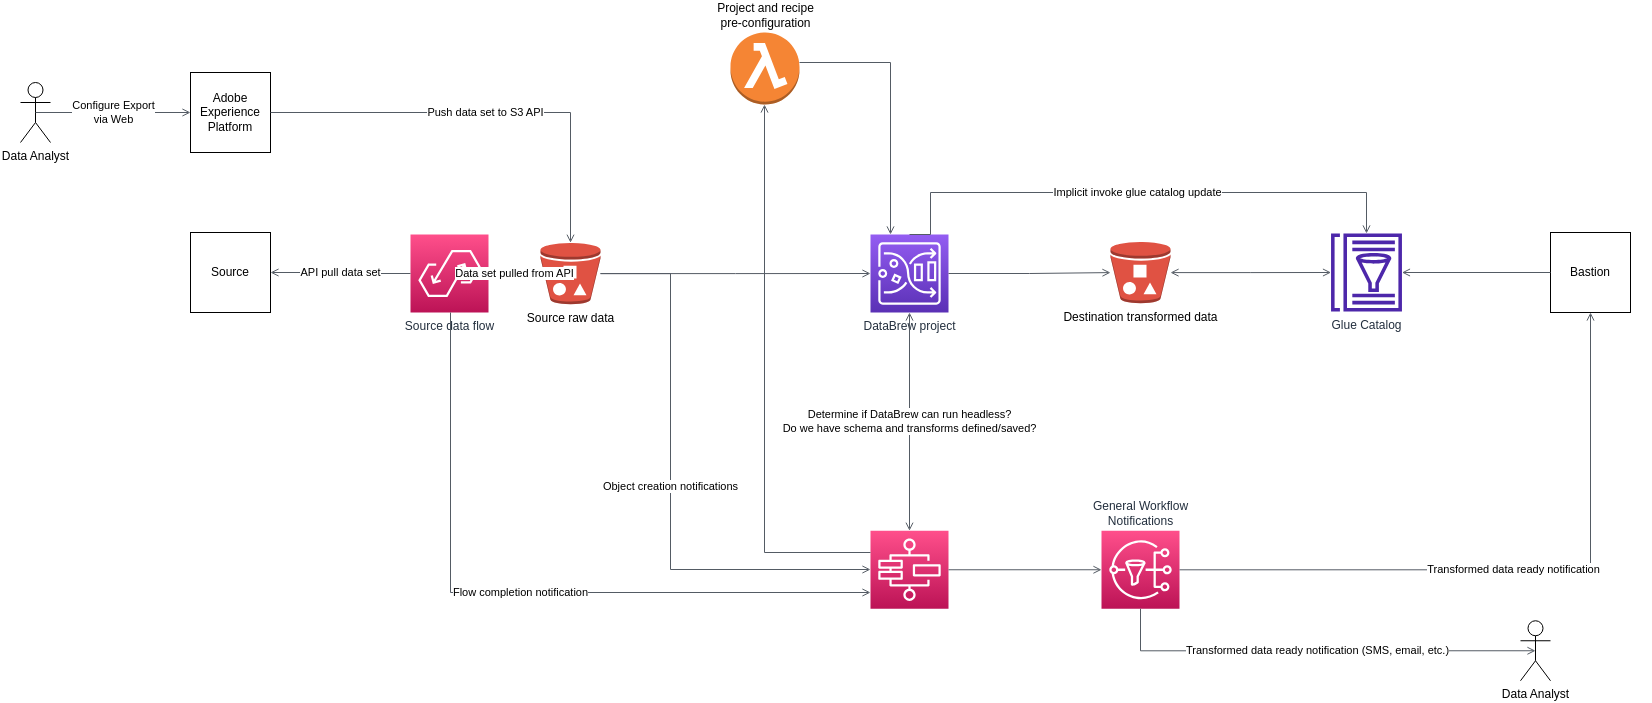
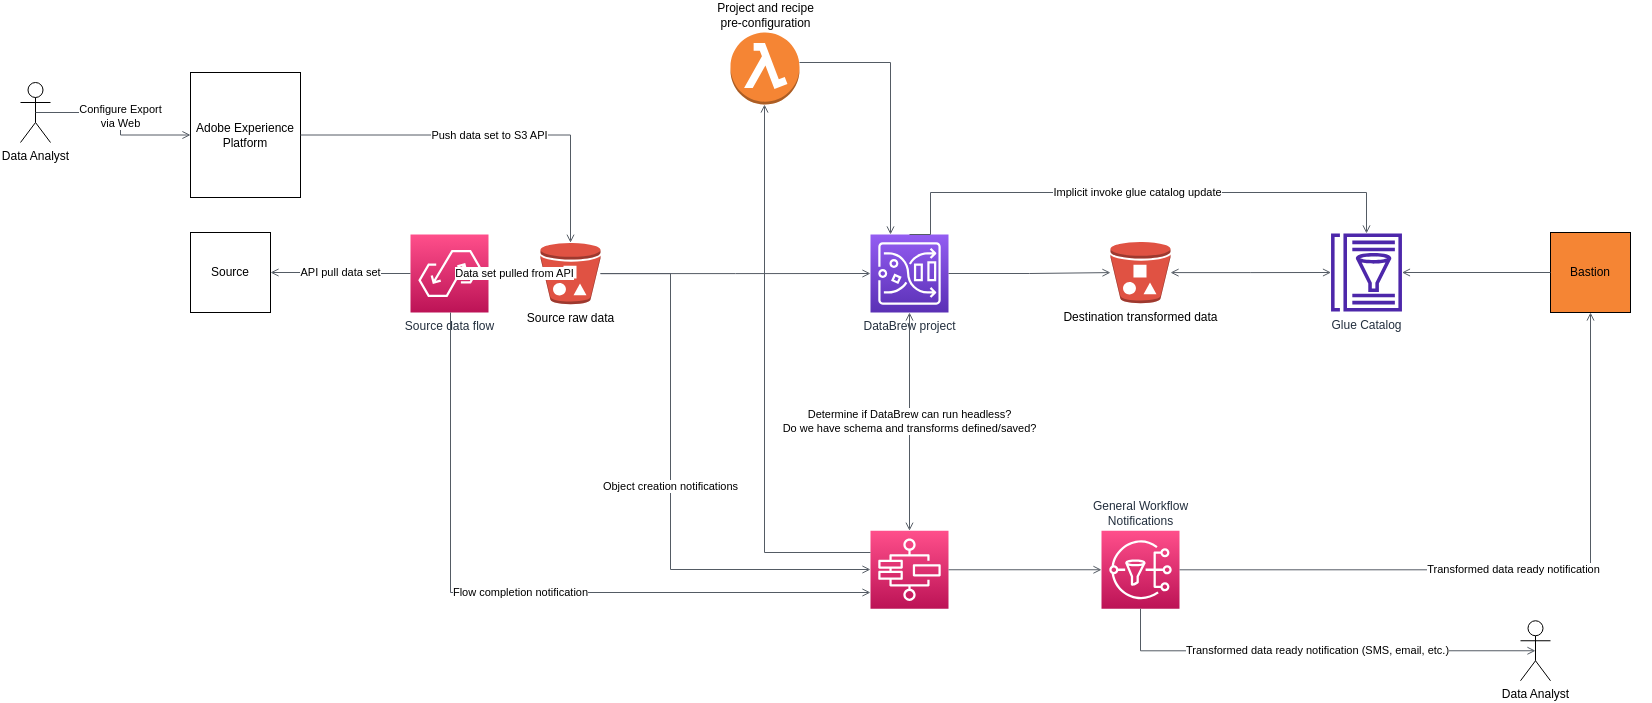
  <mxCell id="0" />
  <mxCell id="1" parent="0" />
  <mxCell id="2" value="Source data flow" style="sketch=0;points=[[0,0,0],[0.25,0,0],[0.5,0,0],[0.75,0,0],[1,0,0],[0,1,0],[0.25,1,0],[0.5,1,0],[0.75,1,0],[1,1,0],[0,0.25,0],[0,0.5,0],[0,0.75,0],[1,0.25,0],[1,0.5,0],[1,0.75,0]];outlineConnect=0;fontColor=#232F3E;gradientColor=#FF4F8B;gradientDirection=north;fillColor=#BC1356;strokeColor=#ffffff;dashed=0;verticalLabelPosition=bottom;verticalAlign=top;align=center;html=1;fontSize=12;fontStyle=0;aspect=fixed;shape=mxgraph.aws4.resourceIcon;resIcon=mxgraph.aws4.appflow;" vertex="1" parent="1"><mxGeometry x="410" y="222" width="78" height="78" as="geometry" /></mxCell>
  <mxCell id="3" value="Source" style="whiteSpace=wrap;html=1;aspect=fixed;" vertex="1" parent="1"><mxGeometry x="190" y="220" width="80" height="80" as="geometry" /></mxCell>
  <mxCell id="4" value="API pull data set" style="edgeStyle=orthogonalEdgeStyle;html=1;endArrow=open;elbow=vertical;startArrow=none;endFill=0;strokeColor=#545B64;rounded=0;" edge="1" parent="1" source="2" target="3"><mxGeometry width="100" relative="1" as="geometry"><mxPoint x="730" y="390" as="sourcePoint" /><mxPoint x="830" y="390" as="targetPoint" /></mxGeometry></mxCell>
  <mxCell id="5" value="Source raw data" style="outlineConnect=0;dashed=0;verticalLabelPosition=bottom;verticalAlign=top;align=center;html=1;shape=mxgraph.aws3.bucket_with_objects;fillColor=#E05243;gradientColor=none;" vertex="1" parent="1"><mxGeometry x="540" y="230.25" width="60" height="61.5" as="geometry" /></mxCell>
  <mxCell id="6" value="Data set pulled from API" style="edgeStyle=orthogonalEdgeStyle;html=1;endArrow=open;elbow=vertical;startArrow=none;endFill=0;strokeColor=#545B64;rounded=0;" edge="1" parent="1" source="2" target="5"><mxGeometry width="100" relative="1" as="geometry"><mxPoint x="660" y="390" as="sourcePoint" /><mxPoint x="760" y="390" as="targetPoint" /></mxGeometry></mxCell>
- <mxCell id="7" value="Adobe Experience Platform" style="whiteSpace=wrap;html=1;aspect=fixed;" vertex="1" parent="1"><mxGeometry x="190" y="60" width="80" height="80" as="geometry" /></mxCell>
+ <mxCell id="7" value="Adobe Experience Platform" style="whiteSpace=wrap;html=1;aspect=fixed;" vertex="1" parent="1"><mxGeometry x="190" y="60" width="110" height="125" as="geometry" /></mxCell>
  <mxCell id="8" value="Push data set to S3 API" style="edgeStyle=orthogonalEdgeStyle;html=1;endArrow=open;elbow=vertical;startArrow=none;endFill=0;strokeColor=#545B64;rounded=0;" edge="1" parent="1" source="7" target="5"><mxGeometry width="100" relative="1" as="geometry"><mxPoint x="720" y="370" as="sourcePoint" /><mxPoint x="820" y="370" as="targetPoint" /></mxGeometry></mxCell>
  <mxCell id="9" value="Data Analyst" style="shape=umlActor;verticalLabelPosition=bottom;verticalAlign=top;html=1;outlineConnect=0;" vertex="1" parent="1"><mxGeometry x="20" y="70" width="30" height="60" as="geometry" /></mxCell>
  <mxCell id="10" value="Configure Export&lt;br&gt;via Web" style="edgeStyle=orthogonalEdgeStyle;html=1;endArrow=open;elbow=vertical;startArrow=none;endFill=0;strokeColor=#545B64;rounded=0;exitX=0.5;exitY=0.5;exitDx=0;exitDy=0;exitPerimeter=0;" edge="1" parent="1" source="9" target="7"><mxGeometry width="100" relative="1" as="geometry"><mxPoint x="470" y="360" as="sourcePoint" /><mxPoint x="570" y="360" as="targetPoint" /></mxGeometry></mxCell>
  <mxCell id="11" value="DataBrew project" style="sketch=0;points=[[0,0,0],[0.25,0,0],[0.5,0,0],[0.75,0,0],[1,0,0],[0,1,0],[0.25,1,0],[0.5,1,0],[0.75,1,0],[1,1,0],[0,0.25,0],[0,0.5,0],[0,0.75,0],[1,0.25,0],[1,0.5,0],[1,0.75,0]];outlineConnect=0;fontColor=#232F3E;gradientColor=#945DF2;gradientDirection=north;fillColor=#5A30B5;strokeColor=#ffffff;dashed=0;verticalLabelPosition=bottom;verticalAlign=top;align=center;html=1;fontSize=12;fontStyle=0;aspect=fixed;shape=mxgraph.aws4.resourceIcon;resIcon=mxgraph.aws4.glue_databrew;" vertex="1" parent="1"><mxGeometry x="870" y="222" width="78" height="78" as="geometry" /></mxCell>
  <mxCell id="12" value="Destination transformed data" style="outlineConnect=0;dashed=0;verticalLabelPosition=bottom;verticalAlign=top;align=center;html=1;shape=mxgraph.aws3.bucket_with_objects;fillColor=#E05243;gradientColor=none;" vertex="1" parent="1"><mxGeometry x="1110" y="229.25" width="60" height="61.5" as="geometry" /></mxCell>
  <mxCell id="13" value="" style="edgeStyle=orthogonalEdgeStyle;html=1;endArrow=open;elbow=vertical;startArrow=none;endFill=0;strokeColor=#545B64;rounded=0;" edge="1" parent="1" source="5" target="11"><mxGeometry width="100" relative="1" as="geometry"><mxPoint x="930" y="390" as="sourcePoint" /><mxPoint x="1030" y="390" as="targetPoint" /></mxGeometry></mxCell>
  <mxCell id="14" value="" style="edgeStyle=orthogonalEdgeStyle;html=1;endArrow=open;elbow=vertical;startArrow=none;endFill=0;strokeColor=#545B64;rounded=0;" edge="1" parent="1" source="11" target="12"><mxGeometry width="100" relative="1" as="geometry"><mxPoint x="930" y="390" as="sourcePoint" /><mxPoint x="1030" y="390" as="targetPoint" /></mxGeometry></mxCell>
  <mxCell id="15" value="" style="sketch=0;points=[[0,0,0],[0.25,0,0],[0.5,0,0],[0.75,0,0],[1,0,0],[0,1,0],[0.25,1,0],[0.5,1,0],[0.75,1,0],[1,1,0],[0,0.25,0],[0,0.5,0],[0,0.75,0],[1,0.25,0],[1,0.5,0],[1,0.75,0]];outlineConnect=0;fontColor=#232F3E;gradientColor=#FF4F8B;gradientDirection=north;fillColor=#BC1356;strokeColor=#ffffff;dashed=0;verticalLabelPosition=bottom;verticalAlign=top;align=center;html=1;fontSize=12;fontStyle=0;aspect=fixed;shape=mxgraph.aws4.resourceIcon;resIcon=mxgraph.aws4.step_functions;" vertex="1" parent="1"><mxGeometry x="870" y="518.25" width="78" height="78" as="geometry" /></mxCell>
  <mxCell id="16" value="Glue Catalog" style="sketch=0;outlineConnect=0;fontColor=#232F3E;gradientColor=none;fillColor=#4D27AA;strokeColor=none;dashed=0;verticalLabelPosition=bottom;verticalAlign=top;align=center;html=1;fontSize=12;fontStyle=0;aspect=fixed;pointerEvents=1;shape=mxgraph.aws4.glue_data_catalog;" vertex="1" parent="1"><mxGeometry x="1330" y="221" width="72" height="78" as="geometry" /></mxCell>
  <mxCell id="17" value="" style="edgeStyle=orthogonalEdgeStyle;html=1;endArrow=open;elbow=vertical;startArrow=open;startFill=0;endFill=0;strokeColor=#545B64;rounded=0;" edge="1" parent="1" source="12" target="16"><mxGeometry width="100" relative="1" as="geometry"><mxPoint x="640" y="250" as="sourcePoint" /><mxPoint x="740" y="250" as="targetPoint" /></mxGeometry></mxCell>
  <mxCell id="18" value="Flow completion notification" style="edgeStyle=orthogonalEdgeStyle;html=1;endArrow=open;elbow=vertical;startArrow=none;endFill=0;strokeColor=#545B64;rounded=0;" edge="1" parent="1" source="2" target="15"><mxGeometry width="100" relative="1" as="geometry"><mxPoint x="450" y="408.25" as="sourcePoint" /><mxPoint x="820" y="358.25" as="targetPoint" /><Array as="points"><mxPoint x="450" y="580" /></Array></mxGeometry></mxCell>
  <mxCell id="19" value="Object creation notifications" style="edgeStyle=orthogonalEdgeStyle;html=1;endArrow=open;elbow=vertical;startArrow=none;endFill=0;strokeColor=#545B64;rounded=0;" edge="1" parent="1" source="5" target="15"><mxGeometry width="100" relative="1" as="geometry"><mxPoint x="670" y="400" as="sourcePoint" /><mxPoint x="840" y="358.25" as="targetPoint" /><Array as="points"><mxPoint x="670" y="557" /></Array></mxGeometry></mxCell>
  <mxCell id="20" value="Determine if DataBrew can run headless?&lt;br&gt;Do we have schema and transforms defined/saved?" style="edgeStyle=orthogonalEdgeStyle;html=1;endArrow=open;elbow=vertical;startArrow=open;startFill=0;endFill=0;strokeColor=#545B64;rounded=0;" edge="1" parent="1" source="11" target="15"><mxGeometry width="100" relative="1" as="geometry"><mxPoint x="740" y="250" as="sourcePoint" /><mxPoint x="840" y="250" as="targetPoint" /></mxGeometry></mxCell>
  <mxCell id="21" value="Implicit invoke glue catalog update" style="edgeStyle=orthogonalEdgeStyle;html=1;endArrow=open;elbow=vertical;startArrow=none;endFill=0;strokeColor=#545B64;rounded=0;exitX=0.5;exitY=0;exitDx=0;exitDy=0;exitPerimeter=0;" edge="1" parent="1" source="11" target="16"><mxGeometry width="100" relative="1" as="geometry"><mxPoint x="740" y="250" as="sourcePoint" /><mxPoint x="840" y="250" as="targetPoint" /><Array as="points"><mxPoint x="930" y="222" /><mxPoint x="930" y="180" /><mxPoint x="1366" y="180" /></Array></mxGeometry></mxCell>
- <mxCell id="22" value="Bastion" style="whiteSpace=wrap;html=1;aspect=fixed;" vertex="1" parent="1"><mxGeometry x="1550" y="220" width="80" height="80" as="geometry" /></mxCell>
+ <mxCell id="22" value="Bastion" style="whiteSpace=wrap;html=1;aspect=fixed;fillColor=#f58534;" vertex="1" parent="1"><mxGeometry x="1550" y="220" width="80" height="80" as="geometry" /></mxCell>
  <mxCell id="23" value="" style="edgeStyle=orthogonalEdgeStyle;html=1;endArrow=open;elbow=vertical;startArrow=none;endFill=0;strokeColor=#545B64;rounded=0;" edge="1" parent="1" source="22" target="16"><mxGeometry width="100" relative="1" as="geometry"><mxPoint x="970" y="410" as="sourcePoint" /><mxPoint x="1070" y="410" as="targetPoint" /></mxGeometry></mxCell>
  <mxCell id="24" value="General Workflow&lt;br&gt;Notifications" style="sketch=0;points=[[0,0,0],[0.25,0,0],[0.5,0,0],[0.75,0,0],[1,0,0],[0,1,0],[0.25,1,0],[0.5,1,0],[0.75,1,0],[1,1,0],[0,0.25,0],[0,0.5,0],[0,0.75,0],[1,0.25,0],[1,0.5,0],[1,0.75,0]];outlineConnect=0;fontColor=#232F3E;gradientColor=#FF4F8B;gradientDirection=north;fillColor=#BC1356;strokeColor=#ffffff;dashed=0;verticalLabelPosition=top;verticalAlign=bottom;align=center;html=1;fontSize=12;fontStyle=0;aspect=fixed;shape=mxgraph.aws4.resourceIcon;resIcon=mxgraph.aws4.sns;labelPosition=center;" vertex="1" parent="1"><mxGeometry x="1101" y="518.25" width="78" height="78" as="geometry" /></mxCell>
  <mxCell id="25" value="" style="edgeStyle=orthogonalEdgeStyle;html=1;endArrow=open;elbow=vertical;startArrow=none;endFill=0;strokeColor=#545B64;rounded=0;" edge="1" parent="1" source="15" target="24"><mxGeometry width="100" relative="1" as="geometry"><mxPoint x="950" y="390" as="sourcePoint" /><mxPoint x="1050" y="390" as="targetPoint" /></mxGeometry></mxCell>
  <mxCell id="26" value="Transformed data ready notification" style="edgeStyle=orthogonalEdgeStyle;html=1;endArrow=open;elbow=vertical;startArrow=none;endFill=0;strokeColor=#545B64;rounded=0;" edge="1" parent="1" source="24" target="22"><mxGeometry width="100" relative="1" as="geometry"><mxPoint x="1200" y="390" as="sourcePoint" /><mxPoint x="1300" y="390" as="targetPoint" /></mxGeometry></mxCell>
  <mxCell id="27" value="Data Analyst" style="shape=umlActor;verticalLabelPosition=bottom;verticalAlign=top;html=1;outlineConnect=0;" vertex="1" parent="1"><mxGeometry x="1520" y="608.25" width="30" height="60" as="geometry" /></mxCell>
  <mxCell id="28" value="Transformed data ready notification (SMS, email, etc.)" style="edgeStyle=orthogonalEdgeStyle;html=1;endArrow=open;elbow=vertical;startArrow=none;endFill=0;strokeColor=#545B64;rounded=0;entryX=0.5;entryY=0.5;entryDx=0;entryDy=0;entryPerimeter=0;" edge="1" parent="1" source="24" target="27"><mxGeometry width="100" relative="1" as="geometry"><mxPoint x="1200" y="498.25" as="sourcePoint" /><mxPoint x="1300" y="498.25" as="targetPoint" /><Array as="points"><mxPoint x="1140" y="638.25" /></Array></mxGeometry></mxCell>
  <mxCell id="29" value="Project and recipe&lt;br&gt;pre-configuration" style="outlineConnect=0;dashed=0;verticalLabelPosition=top;verticalAlign=bottom;align=center;html=1;shape=mxgraph.aws3.lambda_function;fillColor=#F58534;gradientColor=none;labelPosition=center;" vertex="1" parent="1"><mxGeometry x="730" y="20" width="69" height="72" as="geometry" /></mxCell>
  <mxCell id="30" value="" style="edgeStyle=orthogonalEdgeStyle;html=1;endArrow=open;elbow=vertical;startArrow=none;endFill=0;strokeColor=#545B64;rounded=0;" edge="1" parent="1" source="29" target="11"><mxGeometry width="100" relative="1" as="geometry"><mxPoint x="960" y="360" as="sourcePoint" /><mxPoint x="1060" y="360" as="targetPoint" /><Array as="points"><mxPoint x="890" y="50" /></Array></mxGeometry></mxCell>
  <mxCell id="31" value="" style="edgeStyle=orthogonalEdgeStyle;html=1;endArrow=open;elbow=vertical;startArrow=none;endFill=0;strokeColor=#545B64;rounded=0;" edge="1" parent="1" source="15" target="29"><mxGeometry width="100" relative="1" as="geometry"><mxPoint x="930" y="280" as="sourcePoint" /><mxPoint x="1030" y="280" as="targetPoint" /><Array as="points"><mxPoint x="764" y="540" /></Array></mxGeometry></mxCell>
